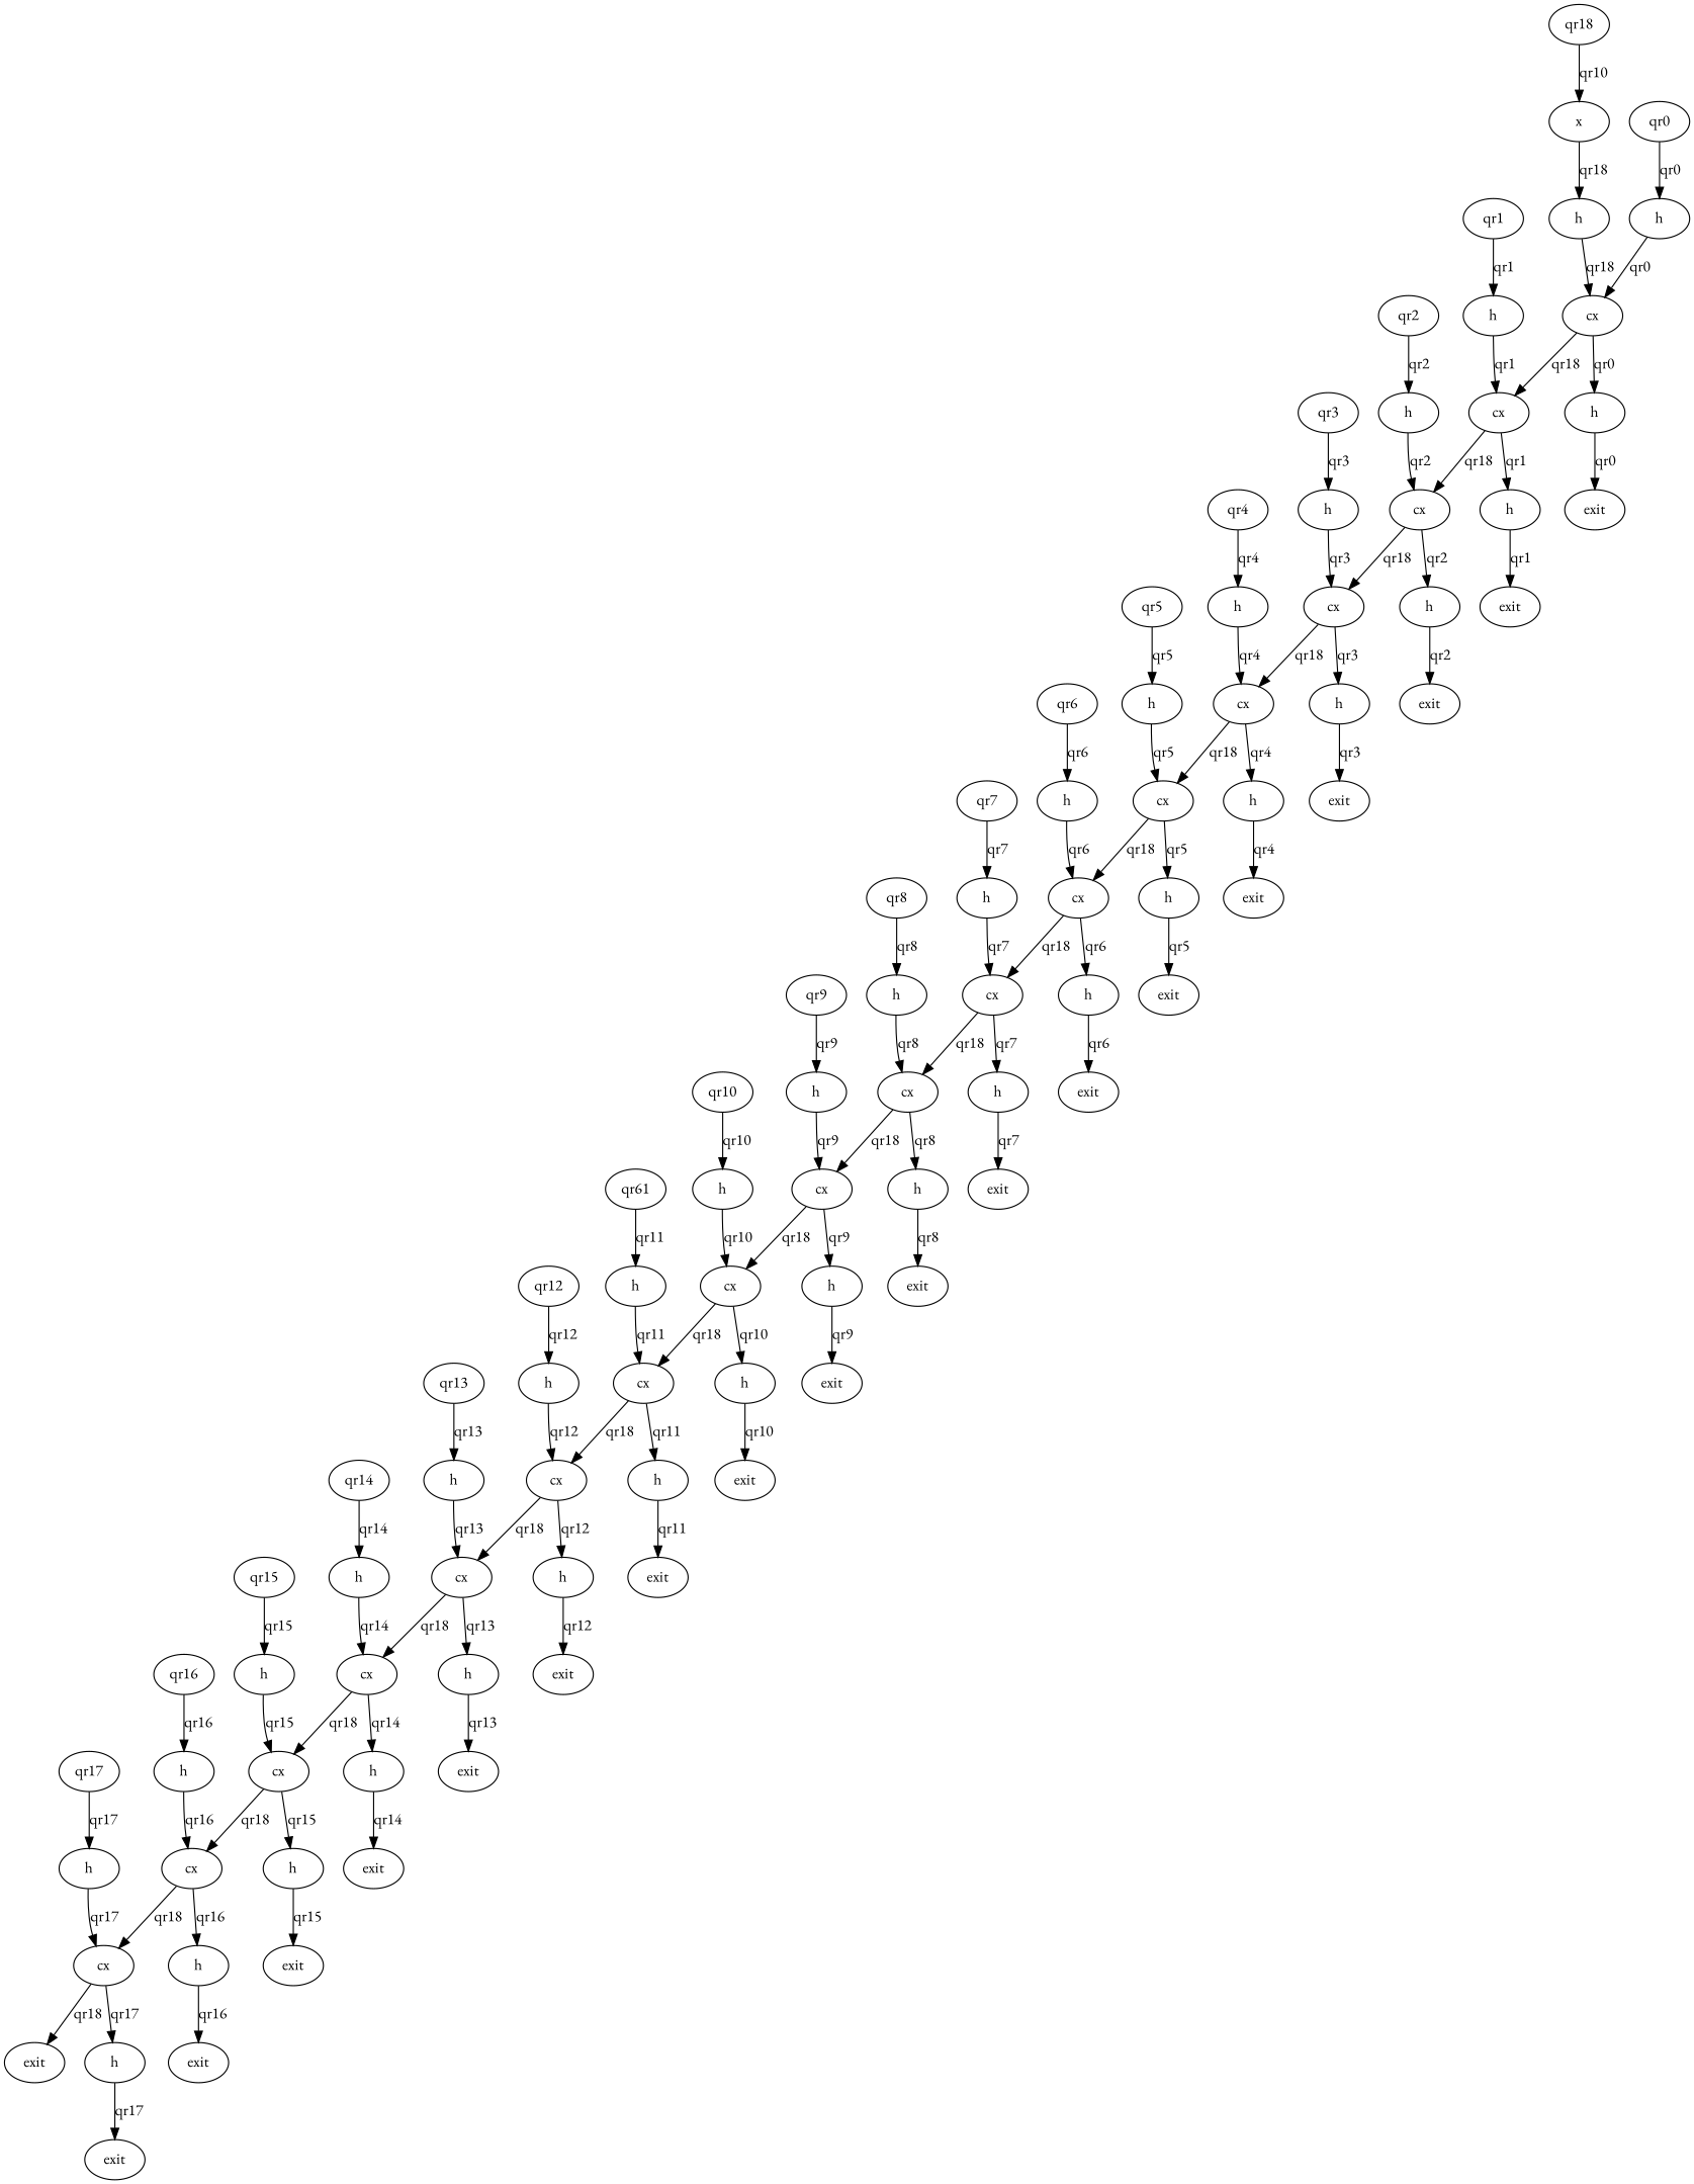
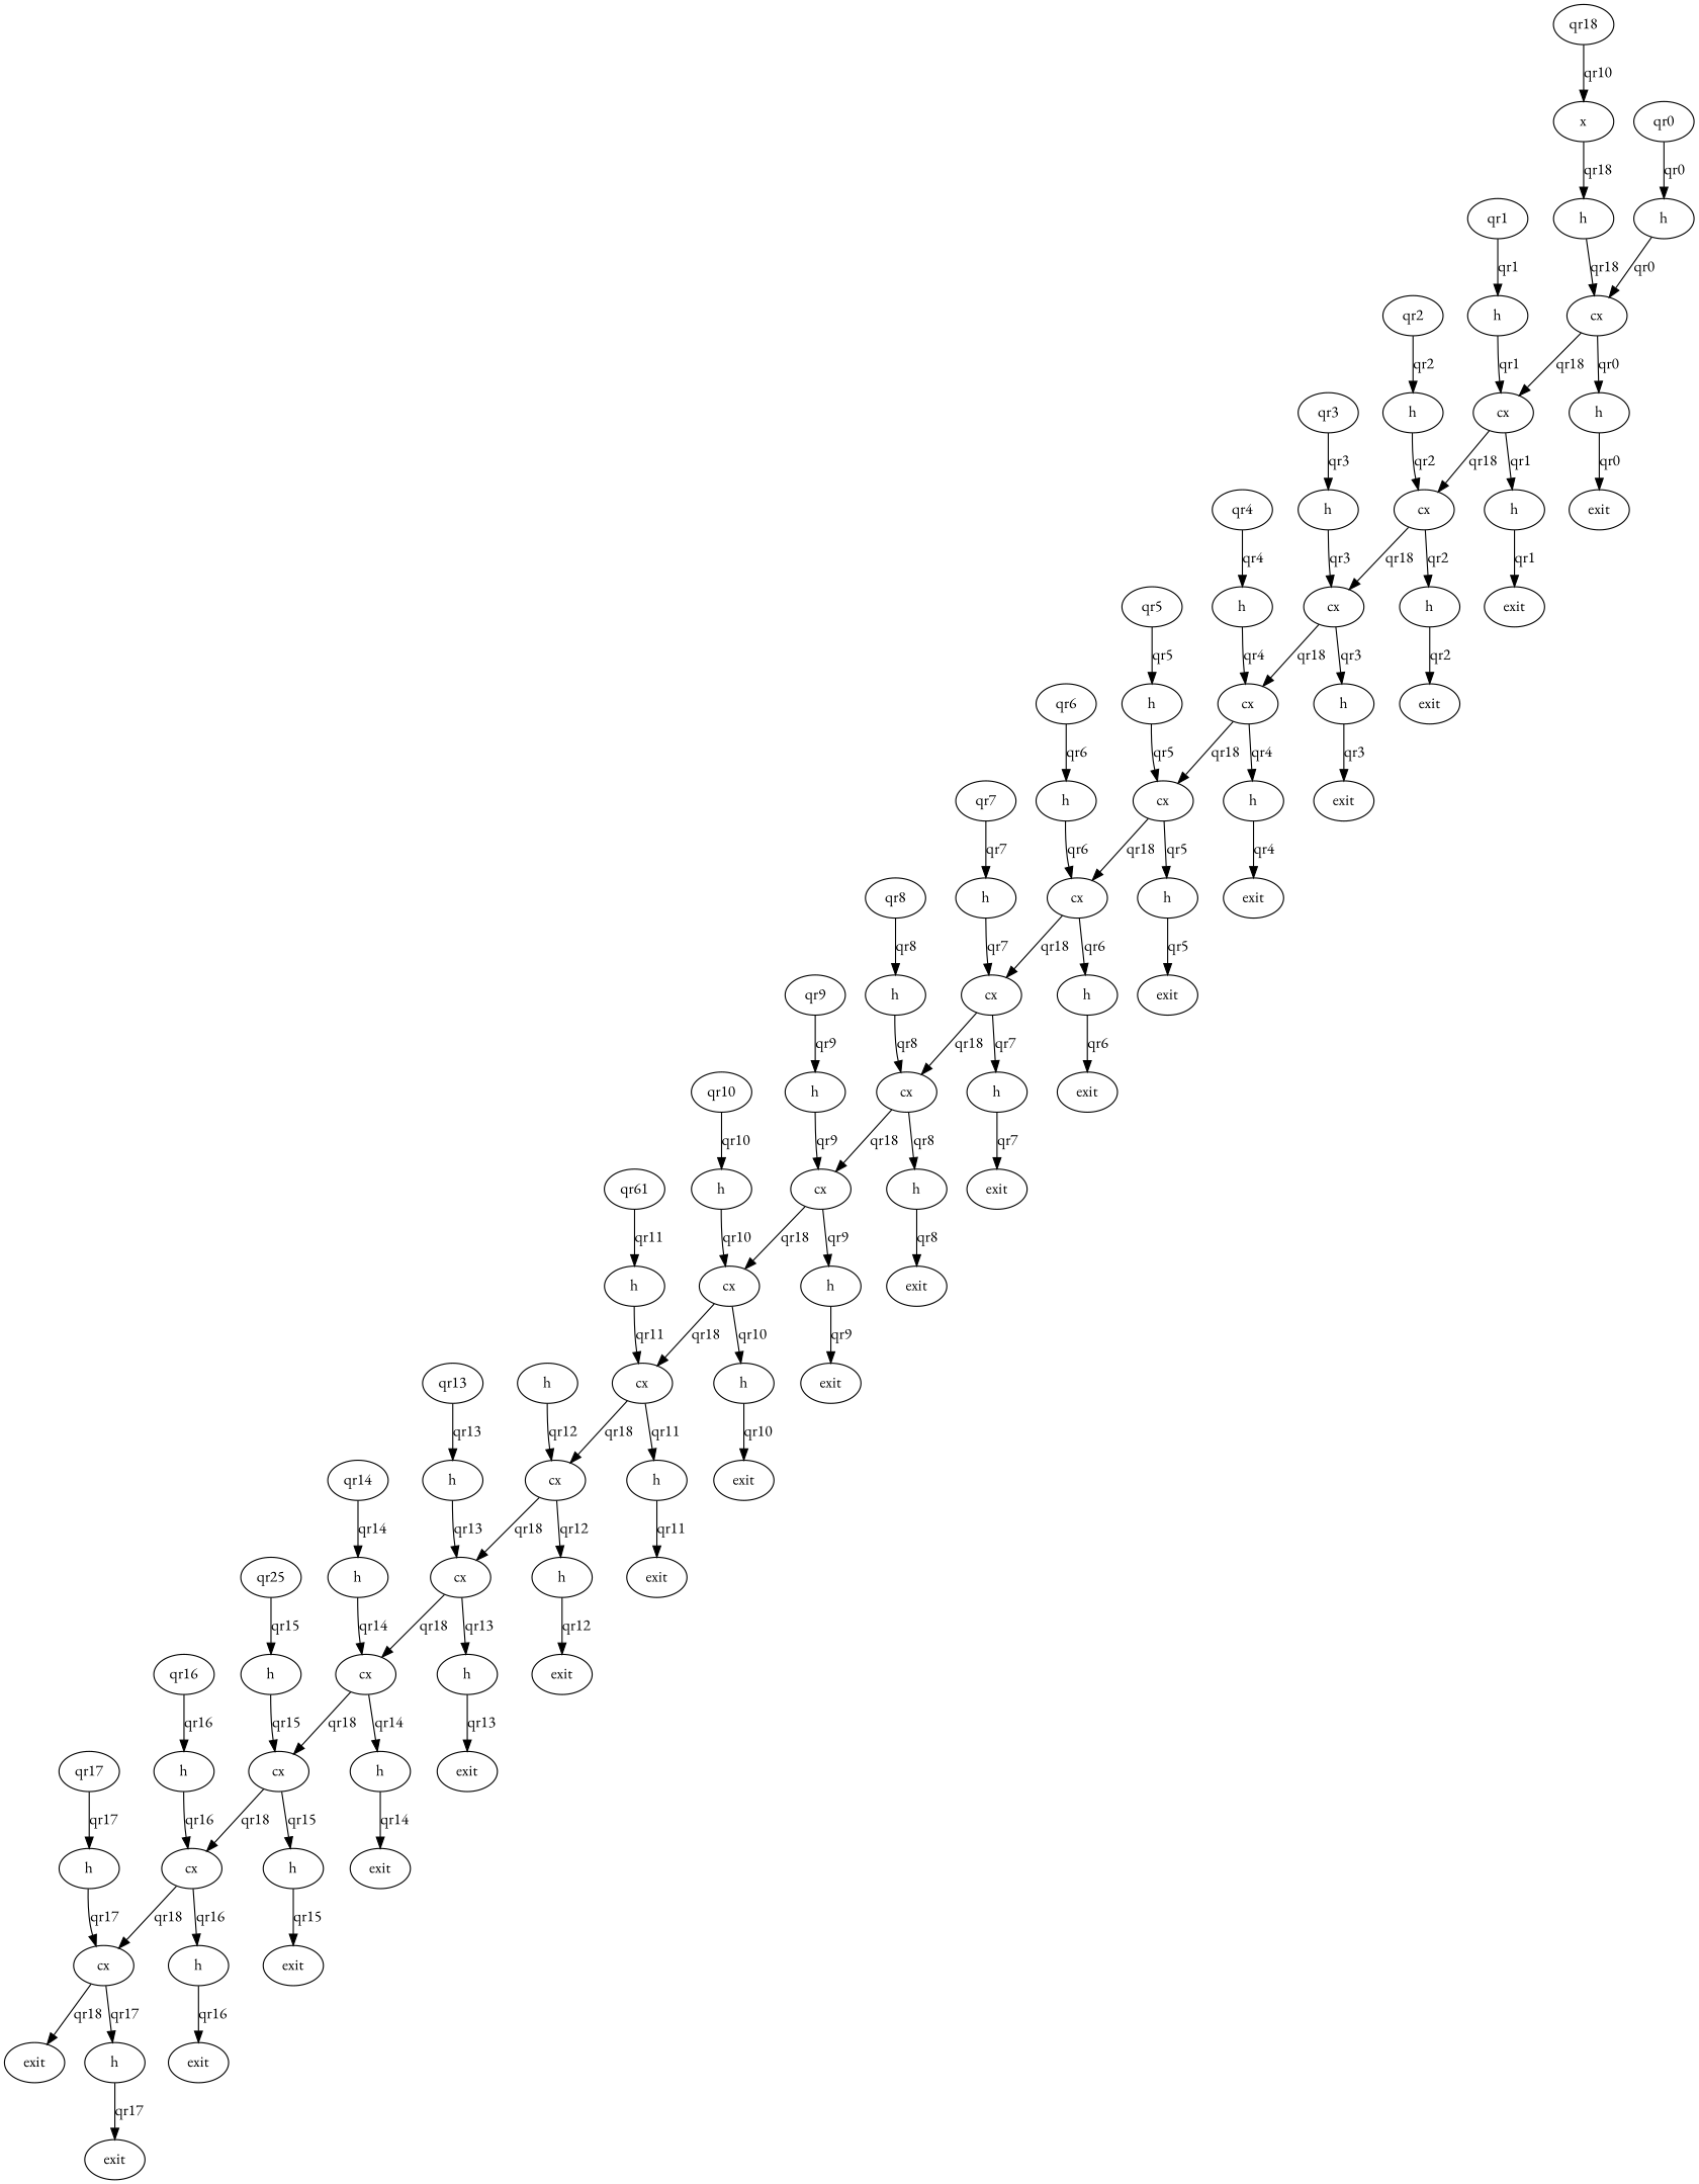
  digraph {
    fontname="EB Garamond"
    node [fontname="EB Garamond" order=8266]
    edge [fontname="EB Garamond"]
    n1 [label=h line=7 order=1]
    n2 [label=cx line=28 order=21]
    n3 [label=cx line=29 order=22]
    n4 [label=h line=47 order=39]
    n5 [label=h line=8 order=2]
    n6 [label=cx line=30 order=23]
    n7 [label=h line=48 order=40]
    n8 [label=h line=9 order=3]
    n9 [label=cx line=31 order=24]
    n10 [label=h line=49 order=41]
    n11 [label=h line=10 order=4]
    n12 [label=cx line=32 order=25]
    n13 [label=h line=50 order=42]
    n14 [label=h line=11 order=5]
    n15 [label=cx line=33 order=26]
    n16 [label=h line=51 order=43]
    n17 [label=h line=12 order=6]
    n18 [label=cx line=34 order=27]
    n19 [label=h line=52 order=44]
    n20 [label=h line=13 order=7]
    n21 [label=cx line=35 order=28]
    n22 [label=h line=53 order=45]
    n23 [label=h line=14 order=8]
    n24 [label=cx line=36 order=29]
    n25 [label=h line=54 order=46]
    n26 [label=h line=15 order=9]
    n27 [label=cx line=37 order=30]
    n28 [label=h line=55 order=47]
    n29 [label=h line=16 order=10]
    n30 [label=cx line=38 order=31]
    n31 [label=h line=56 order=48]
    n32 [label=h line=17 order=11]
    n33 [label=cx line=39 order=32]
    n34 [label=h line=57 order=49]
    n35 [label=h line=18 order=12]
    n36 [label=cx line=40 order=33]
    n37 [label=h line=58 order=50]
    n38 [label=h line=19 order=13]
    n39 [label=cx line=41 order=34]
    n40 [label=h line=59 order=51]
    n41 [label=h line=20 order=14]
    n42 [label=cx line=42 order=35]
    n43 [label=h line=60 order=52]
    n44 [label=h line=21 order=15]
    n45 [label=cx line=43 order=36]
    n46 [label=h line=61 order=53]
    n47 [label=h line=22 order=16]
    n48 [label=cx line=44 order=37]
    n49 [label=h line=62 order=54]
    n50 [label=h line=23 order=17]
    n51 [label=cx line=45 order=38]
    n52 [label=h line=63 order=55]
    n53 [label=h line=24 order=18]
    n54 [label=exit]
    n55 [label=h line=64 order=56]
    n56 [label=x line=25 order=19]
    n57 [label=h line=26 order=20]
    n58 [label=exit]
    n59 [label=exit]
    n60 [label=exit]
    n61 [label=exit]
    n62 [label=exit]
    n63 [label=exit]
    n64 [label=exit]
    n65 [label=exit]
    n66 [label=exit]
    n67 [label=exit]
    n68 [label=exit]
    n69 [label=exit]
    n70 [label=exit]
    n71 [label=exit]
    n72 [label=exit]
    n73 [label=exit]
    n74 [label=exit]
    n75 [label=exit]
    n76 [label=qr0 order=0]
    n77 [label=qr1 order=0]
    n78 [label=qr2 order=0]
    n79 [label=qr3 order=0]
    n80 [label=qr4 order=0]
    n81 [label=qr5 order=0]
    n82 [label=qr6 order=0]
    n83 [label=qr7 order=0]
    n84 [label=qr8 order=0]
    n85 [label=qr9 order=0]
    n86 [label=qr10 order=0]
    n87 [label=qr61 order=0]
-   n88 [label=qr12 order=0]
    n89 [label=qr13 order=0]
    n90 [label=qr14 order=0]
-   n91 [label=qr15 order=0]
+   n91 [label=qr25 order=0]
    n92 [label=qr16 order=0]
    n93 [label=qr17 order=0]
    n94 [label=qr18 order=0]
    n1 -> n2 [label=qr0]
    n2 -> n3 [label=qr18]
    n2 -> n4 [label=qr0]
    n3 -> n6 [label=qr18]
    n3 -> n7 [label=qr1]
    n4 -> n58 [label=qr0]
    n5 -> n3 [label=qr1]
    n6 -> n9 [label=qr18]
    n6 -> n10 [label=qr2]
    n7 -> n59 [label=qr1]
    n8 -> n6 [label=qr2]
    n9 -> n12 [label=qr18]
    n9 -> n13 [label=qr3]
    n10 -> n60 [label=qr2]
    n11 -> n9 [label=qr3]
    n12 -> n15 [label=qr18]
    n12 -> n16 [label=qr4]
    n13 -> n61 [label=qr3]
    n14 -> n12 [label=qr4]
    n15 -> n18 [label=qr18]
    n15 -> n19 [label=qr5]
    n16 -> n62 [label=qr4]
    n17 -> n15 [label=qr5]
    n18 -> n21 [label=qr18]
    n18 -> n22 [label=qr6]
    n19 -> n63 [label=qr5]
    n20 -> n18 [label=qr6]
    n21 -> n24 [label=qr18]
    n21 -> n25 [label=qr7]
    n22 -> n64 [label=qr6]
    n23 -> n21 [label=qr7]
    n24 -> n27 [label=qr18]
    n24 -> n28 [label=qr8]
    n25 -> n65 [label=qr7]
    n26 -> n24 [label=qr8]
    n27 -> n30 [label=qr18]
    n27 -> n31 [label=qr9]
    n28 -> n66 [label=qr8]
    n29 -> n27 [label=qr9]
    n30 -> n33 [label=qr18]
    n30 -> n34 [label=qr10]
    n31 -> n67 [label=qr9]
    n32 -> n30 [label=qr10]
    n33 -> n36 [label=qr18]
    n33 -> n37 [label=qr11]
    n34 -> n68 [label=qr10]
    n35 -> n33 [label=qr11]
    n36 -> n39 [label=qr18]
    n36 -> n40 [label=qr12]
    n37 -> n69 [label=qr11]
    n38 -> n36 [label=qr12]
    n39 -> n42 [label=qr18]
    n39 -> n43 [label=qr13]
    n40 -> n70 [label=qr12]
    n41 -> n39 [label=qr13]
    n42 -> n45 [label=qr18]
    n42 -> n46 [label=qr14]
    n43 -> n71 [label=qr13]
    n44 -> n42 [label=qr14]
    n45 -> n48 [label=qr18]
    n45 -> n49 [label=qr15]
    n46 -> n72 [label=qr14]
    n47 -> n45 [label=qr15]
    n48 -> n51 [label=qr18]
    n48 -> n52 [label=qr16]
    n49 -> n73 [label=qr15]
    n50 -> n48 [label=qr16]
    n51 -> n54 [label=qr18]
    n51 -> n55 [label=qr17]
    n52 -> n74 [label=qr16]
    n53 -> n51 [label=qr17]
    n55 -> n75 [label=qr17]
    n56 -> n57 [label=qr18]
    n57 -> n2 [label=qr18]
    n76 -> n1 [label=qr0]
    n77 -> n5 [label=qr1]
    n78 -> n8 [label=qr2]
    n79 -> n11 [label=qr3]
    n80 -> n14 [label=qr4]
    n81 -> n17 [label=qr5]
    n82 -> n20 [label=qr6]
    n83 -> n23 [label=qr7]
    n84 -> n26 [label=qr8]
    n85 -> n29 [label=qr9]
    n86 -> n32 [label=qr10]
    n87 -> n35 [label=qr11]
-   n88 -> n38 [label=qr12]
    n89 -> n41 [label=qr13]
    n90 -> n44 [label=qr14]
    n91 -> n47 [label=qr15]
    n92 -> n50 [label=qr16]
    n93 -> n53 [label=qr17]
    n94 -> n56 [label=qr10]
  }
